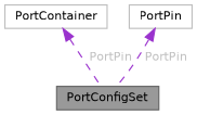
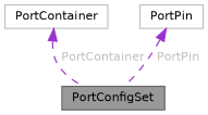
  digraph {
    node [color=grey75 fillcolor=white fontname=Helvetica fontsize=10 shape=box style=filled]
    edge [color=darkorchid3 dir=back fontcolor=grey fontname=Helvetica fontsize=10 labelfontname=Helvetica labelfontsize=10 style=dashed]
    n1 [color=gray40 fillcolor=grey60 fontcolor=black height=0.2 label=PortConfigSet width=0.4]
    n2 [height=0.2 label=PortContainer width=0.4]
    n3 [height=0.2 label=PortPin width=0.4]
-   n2 -> n1 [label=" PortPin"]
+   n2 -> n1 [label=" PortContainer"]
    n3 -> n1 [label=" PortPin"]
  }
